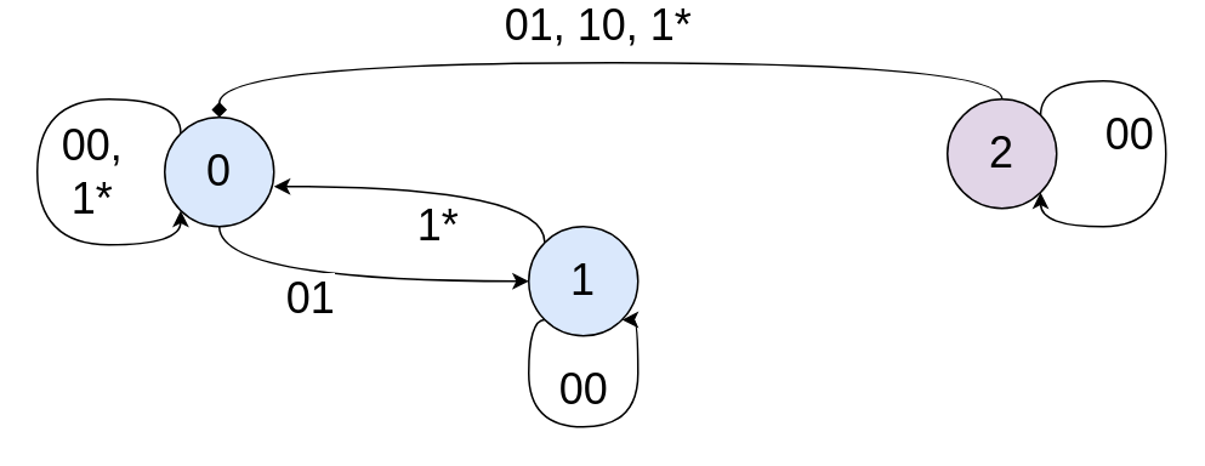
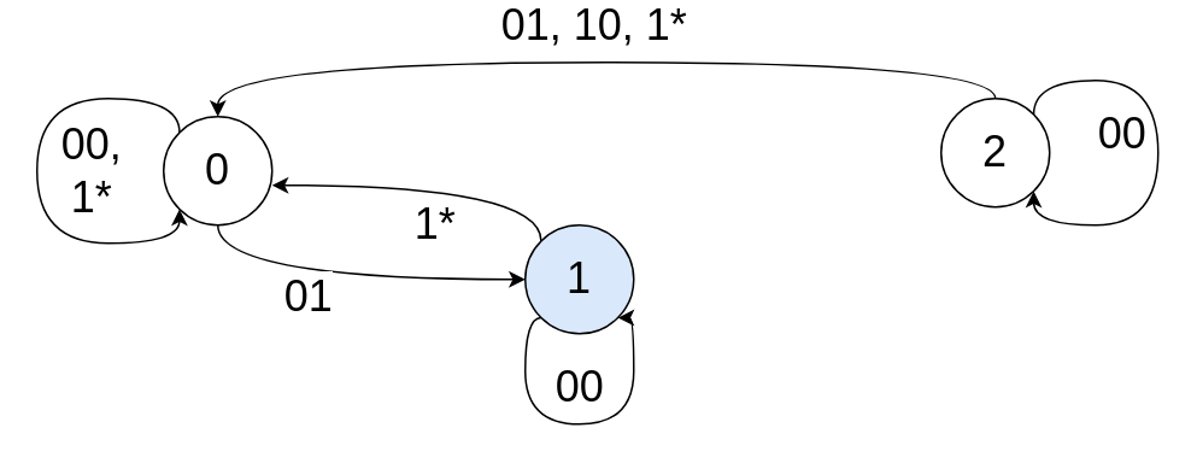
  <mxCell id="0" />
  <mxCell id="1" parent="0" />
- <mxCell id="2" value="&lt;font style=&quot;font-size: 24px&quot;&gt;0&lt;/font&gt;" style="ellipse;whiteSpace=wrap;html=1;aspect=fixed;fillColor=#dae8fc;" vertex="1" parent="1"><mxGeometry x="90" y="50" width="60" height="60" as="geometry" /></mxCell>
+ <mxCell id="2" value="&lt;font style=&quot;font-size: 24px&quot;&gt;0&lt;/font&gt;" style="ellipse;whiteSpace=wrap;html=1;aspect=fixed;" vertex="1" parent="1"><mxGeometry x="90" y="50" width="60" height="60" as="geometry" /></mxCell>
  <mxCell id="3" value="&lt;font style=&quot;font-size: 24px&quot;&gt;00&lt;/font&gt;" style="edgeStyle=orthogonalEdgeStyle;curved=1;orthogonalLoop=1;jettySize=auto;html=1;strokeWidth=1;exitX=0;exitY=1;exitDx=0;exitDy=0;entryX=1;entryY=1;entryDx=0;entryDy=0;" edge="1" parent="1" source="5" target="5"><mxGeometry y="20" relative="1" as="geometry"><mxPoint x="420" y="290" as="targetPoint" /><Array as="points"><mxPoint x="290" y="161" /><mxPoint x="290" y="220" /><mxPoint x="350" y="220" /><mxPoint x="350" y="161" /></Array><mxPoint as="offset" /></mxGeometry></mxCell>
  <mxCell id="4" value="&lt;font style=&quot;font-size: 24px&quot;&gt;1*&lt;/font&gt;" style="edgeStyle=orthogonalEdgeStyle;curved=1;orthogonalLoop=1;jettySize=auto;html=1;exitX=0;exitY=0;exitDx=0;exitDy=0;entryX=1;entryY=0.633;entryDx=0;entryDy=0;entryPerimeter=0;strokeWidth=1;" edge="1" parent="1" source="5" target="2"><mxGeometry x="-0.002" y="22" relative="1" as="geometry"><Array as="points"><mxPoint x="299" y="88" /></Array><mxPoint as="offset" /></mxGeometry></mxCell>
  <mxCell id="5" value="&lt;font style=&quot;font-size: 24px&quot;&gt;1&lt;/font&gt;" style="ellipse;whiteSpace=wrap;html=1;aspect=fixed;fillColor=#dae8fc;" vertex="1" parent="1"><mxGeometry x="290" y="110" width="60" height="60" as="geometry" /></mxCell>
- <mxCell id="6" value="&lt;font style=&quot;font-size: 24px&quot;&gt;01, 10, 1*&lt;br&gt;&lt;/font&gt;" style="orthogonalLoop=1;jettySize=auto;html=1;entryX=0.5;entryY=0;entryDx=0;entryDy=0;edgeStyle=orthogonalEdgeStyle;strokeWidth=1;curved=1;endArrow=diamond;" edge="1" parent="1" source="7" target="2"><mxGeometry x="0.008" y="-20" relative="1" as="geometry"><Array as="points"><mxPoint x="550" y="20" /><mxPoint x="120" y="20" /></Array><mxPoint as="offset" /></mxGeometry></mxCell>
- <mxCell id="7" value="&lt;font style=&quot;font-size: 24px&quot;&gt;2&lt;/font&gt;" style="ellipse;whiteSpace=wrap;html=1;aspect=fixed;fillColor=#e1d5e7;" vertex="1" parent="1"><mxGeometry x="520" y="40" width="60" height="60" as="geometry" /></mxCell>
+ <mxCell id="6" value="&lt;font style=&quot;font-size: 24px&quot;&gt;01, 10, 1*&lt;br&gt;&lt;/font&gt;" style="orthogonalLoop=1;jettySize=auto;html=1;entryX=0.5;entryY=0;entryDx=0;entryDy=0;edgeStyle=orthogonalEdgeStyle;strokeWidth=1;curved=1;" edge="1" parent="1" source="7" target="2"><mxGeometry x="0.008" y="-20" relative="1" as="geometry"><Array as="points"><mxPoint x="550" y="20" /><mxPoint x="120" y="20" /></Array><mxPoint as="offset" /></mxGeometry></mxCell>
+ <mxCell id="7" value="&lt;font style=&quot;font-size: 24px&quot;&gt;2&lt;/font&gt;" style="ellipse;whiteSpace=wrap;html=1;aspect=fixed;" vertex="1" parent="1"><mxGeometry x="520" y="40" width="60" height="60" as="geometry" /></mxCell>
  <mxCell id="8" value="&lt;font style=&quot;font-size: 24px&quot;&gt;01&lt;br&gt;&lt;/font&gt;" style="edgeStyle=orthogonalEdgeStyle;orthogonalLoop=1;jettySize=auto;html=1;entryX=0;entryY=0.5;entryDx=0;entryDy=0;exitX=0.5;exitY=1;exitDx=0;exitDy=0;curved=1;" edge="1" parent="1" source="2" target="5"><mxGeometry x="-0.2" y="-10" relative="1" as="geometry"><mxPoint x="150" y="210.856" as="sourcePoint" /><mxPoint x="-30" y="209.14" as="targetPoint" /><Array as="points"><mxPoint x="120" y="140" /></Array><mxPoint as="offset" /></mxGeometry></mxCell>
  <mxCell id="9" value="&lt;div&gt;&lt;font style=&quot;font-size: 24px&quot;&gt;00&lt;/font&gt;&lt;font style=&quot;font-size: 24px&quot;&gt;,&lt;font style=&quot;font-size: 24px&quot;&gt;&lt;font style=&quot;font-size: 24px&quot;&gt;&lt;br&gt;&lt;/font&gt;&lt;/font&gt;&lt;/font&gt;&lt;/div&gt;&lt;div&gt;&lt;font style=&quot;font-size: 24px&quot;&gt;&lt;font style=&quot;font-size: 24px&quot;&gt;&lt;font style=&quot;font-size: 24px&quot;&gt;1*&lt;/font&gt;&lt;br&gt;&lt;/font&gt;&lt;/font&gt;&lt;/div&gt;" style="edgeStyle=orthogonalEdgeStyle;curved=1;orthogonalLoop=1;jettySize=auto;html=1;exitX=0;exitY=0;exitDx=0;exitDy=0;entryX=0;entryY=1;entryDx=0;entryDy=0;strokeWidth=1;" edge="1" parent="1" source="2" target="2"><mxGeometry y="30" relative="1" as="geometry"><Array as="points"><mxPoint x="99" y="40" /><mxPoint x="20" y="40" /><mxPoint x="20" y="120" /><mxPoint x="99" y="120" /></Array><mxPoint as="offset" /></mxGeometry></mxCell>
  <mxCell id="10" value="&lt;font style=&quot;font-size: 24px&quot;&gt;00&lt;/font&gt;" style="edgeStyle=orthogonalEdgeStyle;curved=1;orthogonalLoop=1;jettySize=auto;html=1;exitX=1;exitY=0;exitDx=0;exitDy=0;entryX=1;entryY=1;entryDx=0;entryDy=0;strokeWidth=1;" edge="1" parent="1" source="7" target="7"><mxGeometry x="-0.078" y="-20" relative="1" as="geometry"><Array as="points"><mxPoint x="571" y="30" /><mxPoint x="640" y="30" /><mxPoint x="640" y="110" /><mxPoint x="571" y="110" /></Array><mxPoint as="offset" /></mxGeometry></mxCell>
